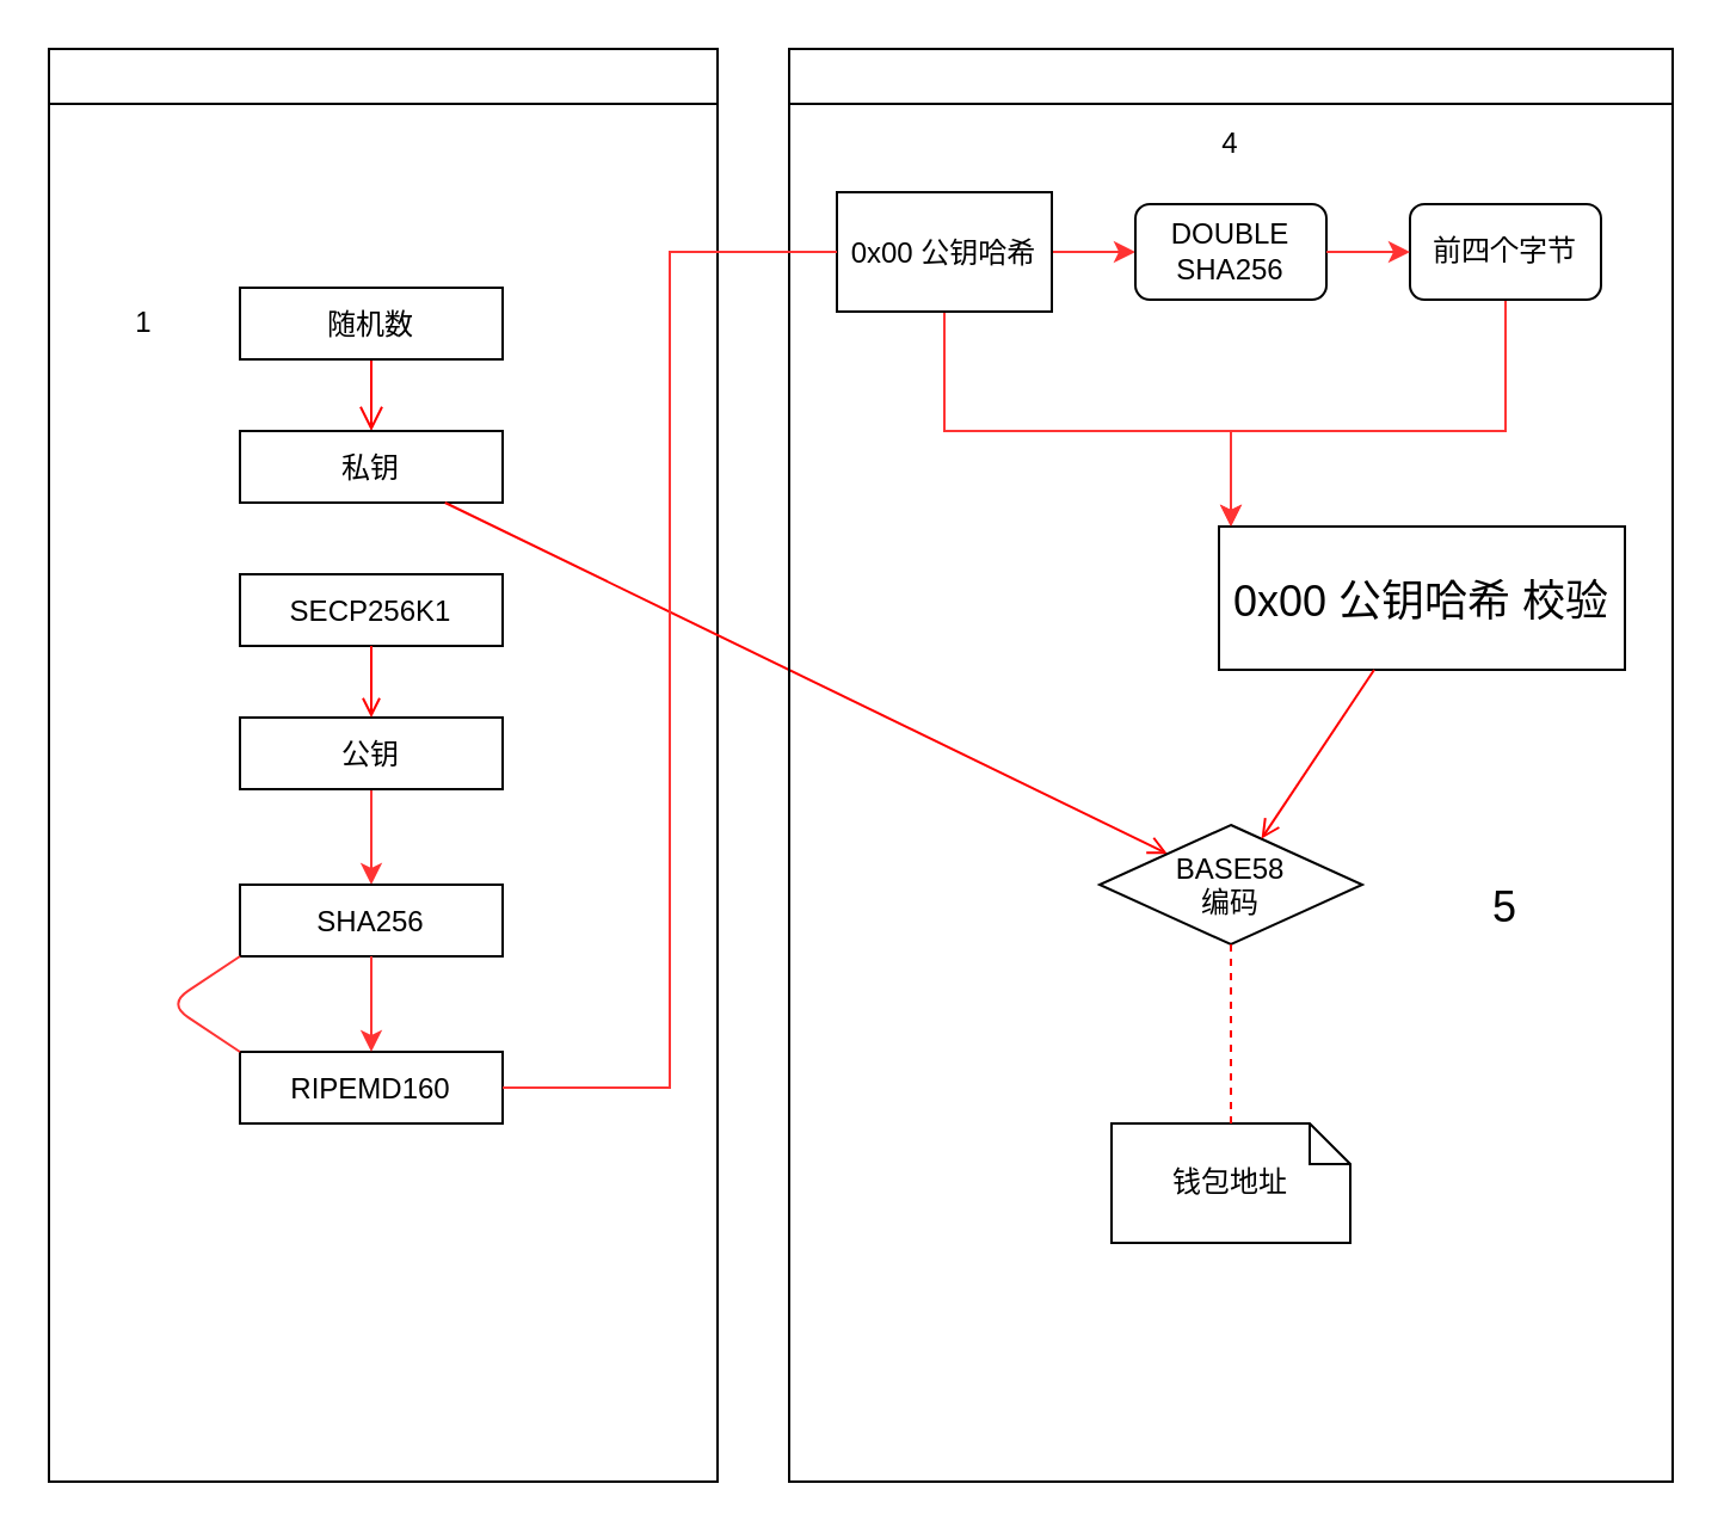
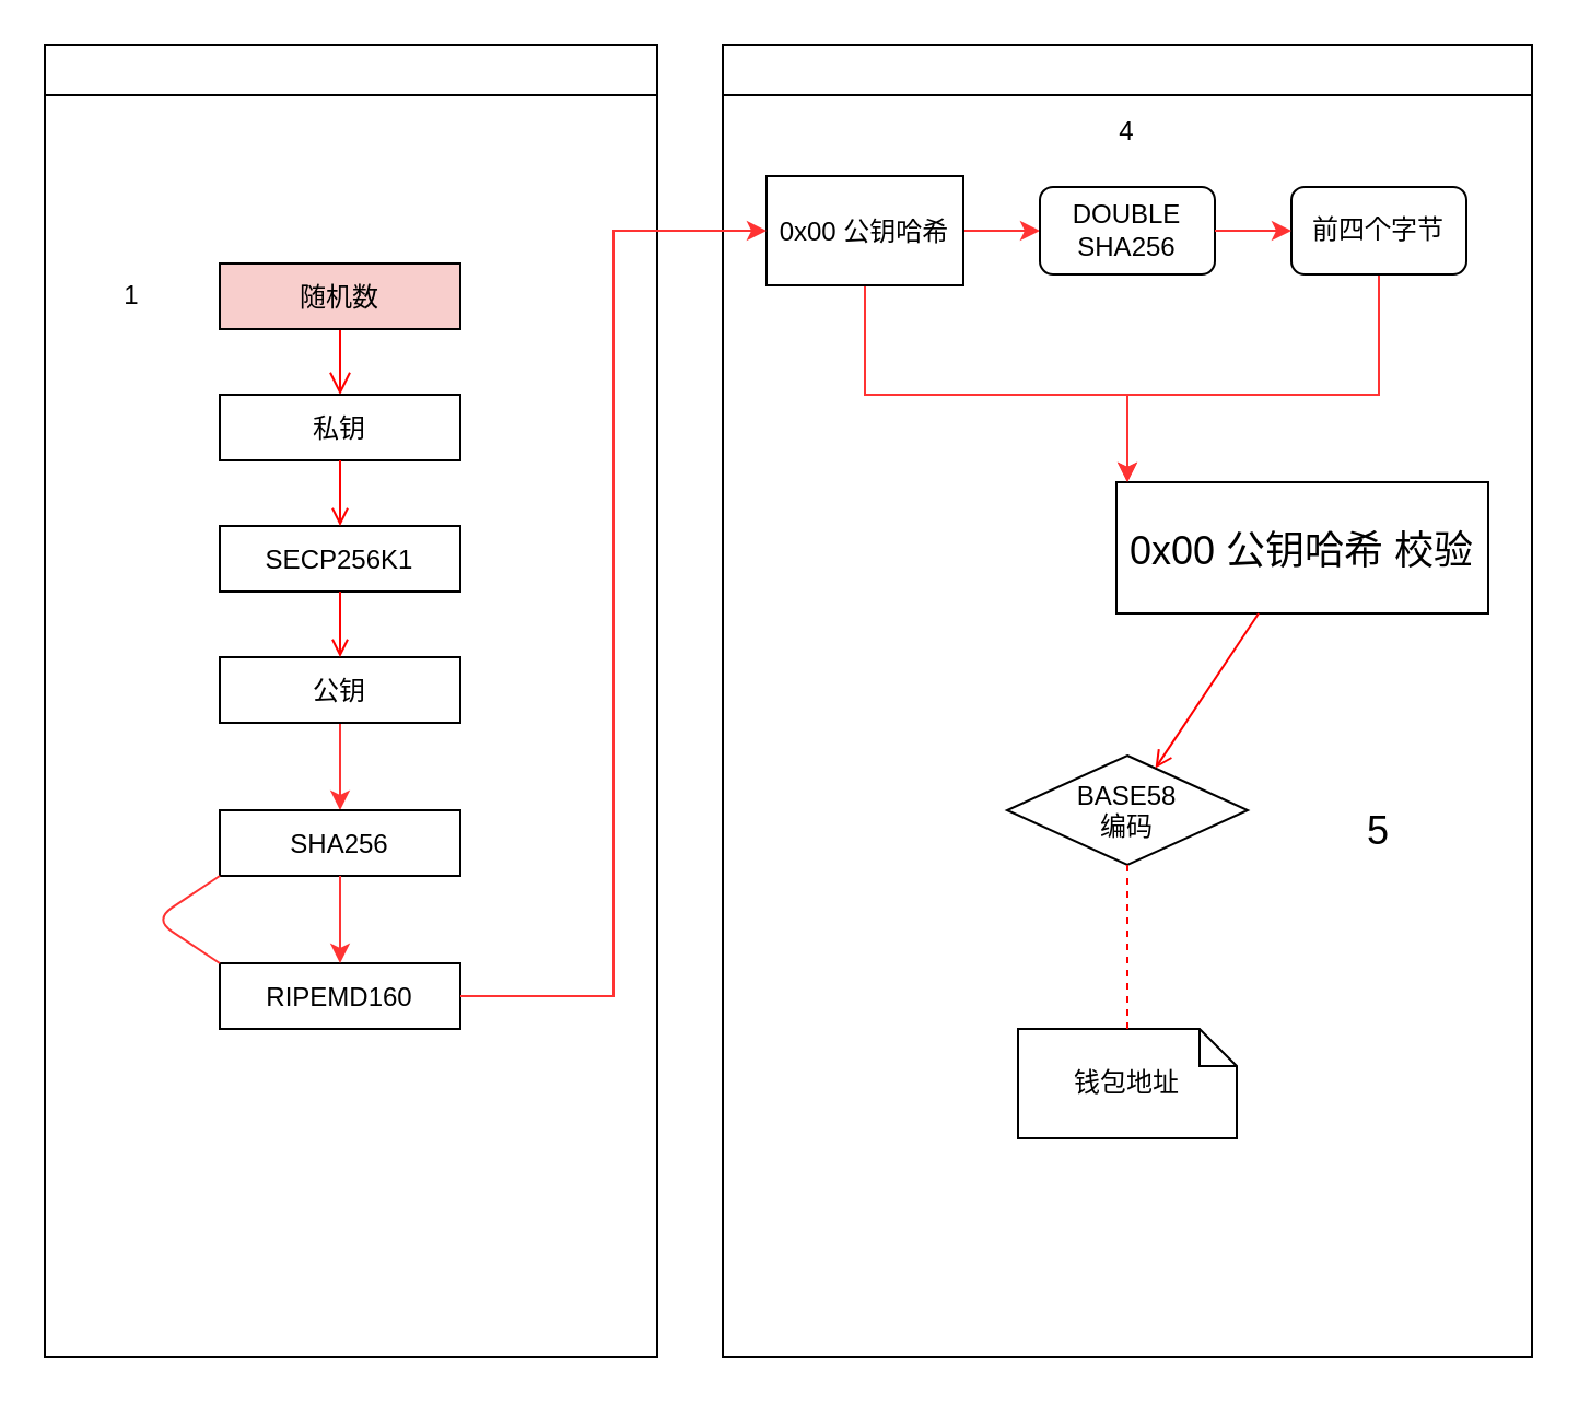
  <mxCell id="0" />
  <mxCell id="1" parent="0" />
  <mxCell id="2" value="" style="swimlane;whiteSpace=wrap;startSize=23;" parent="1" vertex="1"><mxGeometry x="20" y="20" width="280" height="600" as="geometry" /></mxCell>
  <mxCell id="3" value="" style="edgeStyle=elbowEdgeStyle;elbow=horizontal;verticalAlign=bottom;endArrow=open;endSize=8;strokeColor=#FF0000;endFill=1;rounded=0;exitX=0.5;exitY=1;exitDx=0;exitDy=0;" parent="2" source="10" target="4" edge="1"><mxGeometry x="110" y="90" as="geometry"><mxPoint x="125" y="160" as="targetPoint" /><mxPoint x="125" y="120" as="sourcePoint" /></mxGeometry></mxCell>
  <mxCell id="4" value="私钥" style="" parent="2" vertex="1"><mxGeometry x="80" y="160" width="110" height="30" as="geometry" /></mxCell>
  <mxCell id="5" value="SECP256K1" style="" parent="2" vertex="1"><mxGeometry x="80" y="220" width="110" height="30" as="geometry" /></mxCell>
- <mxCell id="6" value="" style="endArrow=open;strokeColor=#FF0000;endFill=1;rounded=0;" parent="2" source="4" target="20" edge="1"><mxGeometry relative="1" as="geometry" /></mxCell>
+ <mxCell id="6" value="" style="endArrow=open;strokeColor=#FF0000;endFill=1;rounded=0" parent="2" source="4" target="5" edge="1"><mxGeometry relative="1" as="geometry" /></mxCell>
  <mxCell id="7" style="edgeStyle=orthogonalEdgeStyle;rounded=0;orthogonalLoop=1;jettySize=auto;html=1;exitX=0.5;exitY=1;exitDx=0;exitDy=0;strokeColor=#FF3333;" edge="1" parent="2" source="8" target="11"><mxGeometry relative="1" as="geometry" /></mxCell>
  <mxCell id="8" value="公钥" style="" parent="2" vertex="1"><mxGeometry x="80" y="280" width="110" height="30" as="geometry" /></mxCell>
  <mxCell id="9" value="" style="endArrow=open;strokeColor=#FF0000;endFill=1;rounded=0" parent="2" source="5" target="8" edge="1"><mxGeometry relative="1" as="geometry" /></mxCell>
- <mxCell id="10" value="随机数" style="" vertex="1" parent="2"><mxGeometry x="80" y="100" width="110" height="30" as="geometry" /></mxCell>
+ <mxCell id="10" value="随机数" style="fillColor=#f8cecc;" vertex="1" parent="2"><mxGeometry x="80" y="100" width="110" height="30" as="geometry" /></mxCell>
  <mxCell id="11" value="SHA256" style="" vertex="1" parent="2"><mxGeometry x="80" y="350" width="110" height="30" as="geometry" /></mxCell>
  <mxCell id="12" value="RIPEMD160" style="" vertex="1" parent="2"><mxGeometry x="80" y="420" width="110" height="30" as="geometry" /></mxCell>
  <mxCell id="13" value="" style="edgeStyle=orthogonalEdgeStyle;rounded=0;orthogonalLoop=1;jettySize=auto;html=1;strokeColor=#FF3333;" edge="1" parent="2" source="11" target="12"><mxGeometry relative="1" as="geometry" /></mxCell>
  <mxCell id="14" value="1" style="text;html=1;strokeColor=none;fillColor=none;align=center;verticalAlign=middle;whiteSpace=wrap;rounded=0;" vertex="1" parent="2"><mxGeometry x="20" y="105" width="40" height="20" as="geometry" /></mxCell>
  <mxCell id="15" value="" style="swimlane;whiteSpace=wrap" parent="1" vertex="1"><mxGeometry x="330" y="20" width="370" height="600" as="geometry" /></mxCell>
  <mxCell id="16" style="edgeStyle=orthogonalEdgeStyle;rounded=0;orthogonalLoop=1;jettySize=auto;html=1;strokeColor=#FF3333;" edge="1" parent="15" source="18" target="24"><mxGeometry relative="1" as="geometry" /></mxCell>
  <mxCell id="17" style="edgeStyle=orthogonalEdgeStyle;rounded=0;orthogonalLoop=1;jettySize=auto;html=1;strokeColor=#FF3333;" edge="1" parent="15" source="18" target="19"><mxGeometry relative="1" as="geometry"><Array as="points"><mxPoint x="65" y="160" /><mxPoint x="185" y="160" /></Array></mxGeometry></mxCell>
  <mxCell id="18" value="0x00 公钥哈希" style="" parent="15" vertex="1"><mxGeometry x="20" y="60" width="90" height="50" as="geometry" /></mxCell>
  <mxCell id="19" value="0x00 公钥哈希 校验" style="fontSize=18;" parent="15" vertex="1"><mxGeometry x="180" y="200" width="170" height="60" as="geometry" /></mxCell>
  <mxCell id="20" value="BASE58&#10;编码" style="rhombus;" parent="15" vertex="1"><mxGeometry x="130" y="325" width="110" height="50" as="geometry" /></mxCell>
  <mxCell id="21" value="" style="endArrow=open;strokeColor=#FF0000;endFill=1;rounded=0" parent="15" source="19" target="20" edge="1"><mxGeometry relative="1" as="geometry" /></mxCell>
  <mxCell id="22" value="钱包地址" style="shape=note;whiteSpace=wrap;size=17" parent="15" vertex="1"><mxGeometry x="135" y="450" width="100" height="50" as="geometry" /></mxCell>
  <mxCell id="23" value="" style="endArrow=none;strokeColor=#FF0000;endFill=0;rounded=0;dashed=1" parent="15" source="20" target="22" edge="1"><mxGeometry relative="1" as="geometry" /></mxCell>
  <mxCell id="24" value="DOUBLE&lt;br&gt;SHA256" style="rounded=1;whiteSpace=wrap;html=1;" vertex="1" parent="15"><mxGeometry x="145" y="65" width="80" height="40" as="geometry" /></mxCell>
  <mxCell id="25" value="4" style="text;html=1;strokeColor=none;fillColor=none;align=center;verticalAlign=middle;whiteSpace=wrap;rounded=0;" vertex="1" parent="15"><mxGeometry x="165" y="30" width="40" height="20" as="geometry" /></mxCell>
  <mxCell id="26" style="edgeStyle=orthogonalEdgeStyle;rounded=0;orthogonalLoop=1;jettySize=auto;html=1;strokeColor=#FF3333;" edge="1" parent="15" source="27" target="19"><mxGeometry relative="1" as="geometry"><Array as="points"><mxPoint x="300" y="160" /><mxPoint x="185" y="160" /></Array></mxGeometry></mxCell>
  <mxCell id="27" value="前四个字节" style="rounded=1;whiteSpace=wrap;html=1;" vertex="1" parent="15"><mxGeometry x="260" y="65" width="80" height="40" as="geometry" /></mxCell>
  <mxCell id="28" value="" style="edgeStyle=orthogonalEdgeStyle;rounded=0;orthogonalLoop=1;jettySize=auto;html=1;strokeColor=#FF3333;" edge="1" parent="15" source="24" target="27"><mxGeometry relative="1" as="geometry" /></mxCell>
  <mxCell id="29" value="5" style="text;html=1;strokeColor=none;fillColor=none;align=center;verticalAlign=middle;whiteSpace=wrap;rounded=0;fontSize=18;" vertex="1" parent="15"><mxGeometry x="280" y="350" width="40" height="20" as="geometry" /></mxCell>
  <mxCell id="30" value="" style="endArrow=none;html=1;strokeColor=#FF3333;exitX=0;exitY=0;exitDx=0;exitDy=0;" edge="1" parent="1" source="12"><mxGeometry width="50" height="50" relative="1" as="geometry"><mxPoint x="50" y="450" as="sourcePoint" /><mxPoint x="100" y="400" as="targetPoint" /><Array as="points"><mxPoint x="70" y="420" /></Array></mxGeometry></mxCell>
- <mxCell id="31" style="edgeStyle=orthogonalEdgeStyle;rounded=0;orthogonalLoop=1;jettySize=auto;html=1;entryX=0;entryY=0.5;entryDx=0;entryDy=0;strokeColor=#FF3333;endArrow=none;" edge="1" parent="1" source="12" target="18"><mxGeometry relative="1" as="geometry" /></mxCell>
+ <mxCell id="31" style="edgeStyle=orthogonalEdgeStyle;rounded=0;orthogonalLoop=1;jettySize=auto;html=1;entryX=0;entryY=0.5;entryDx=0;entryDy=0;strokeColor=#FF3333;" edge="1" parent="1" source="12" target="18"><mxGeometry relative="1" as="geometry" /></mxCell>
